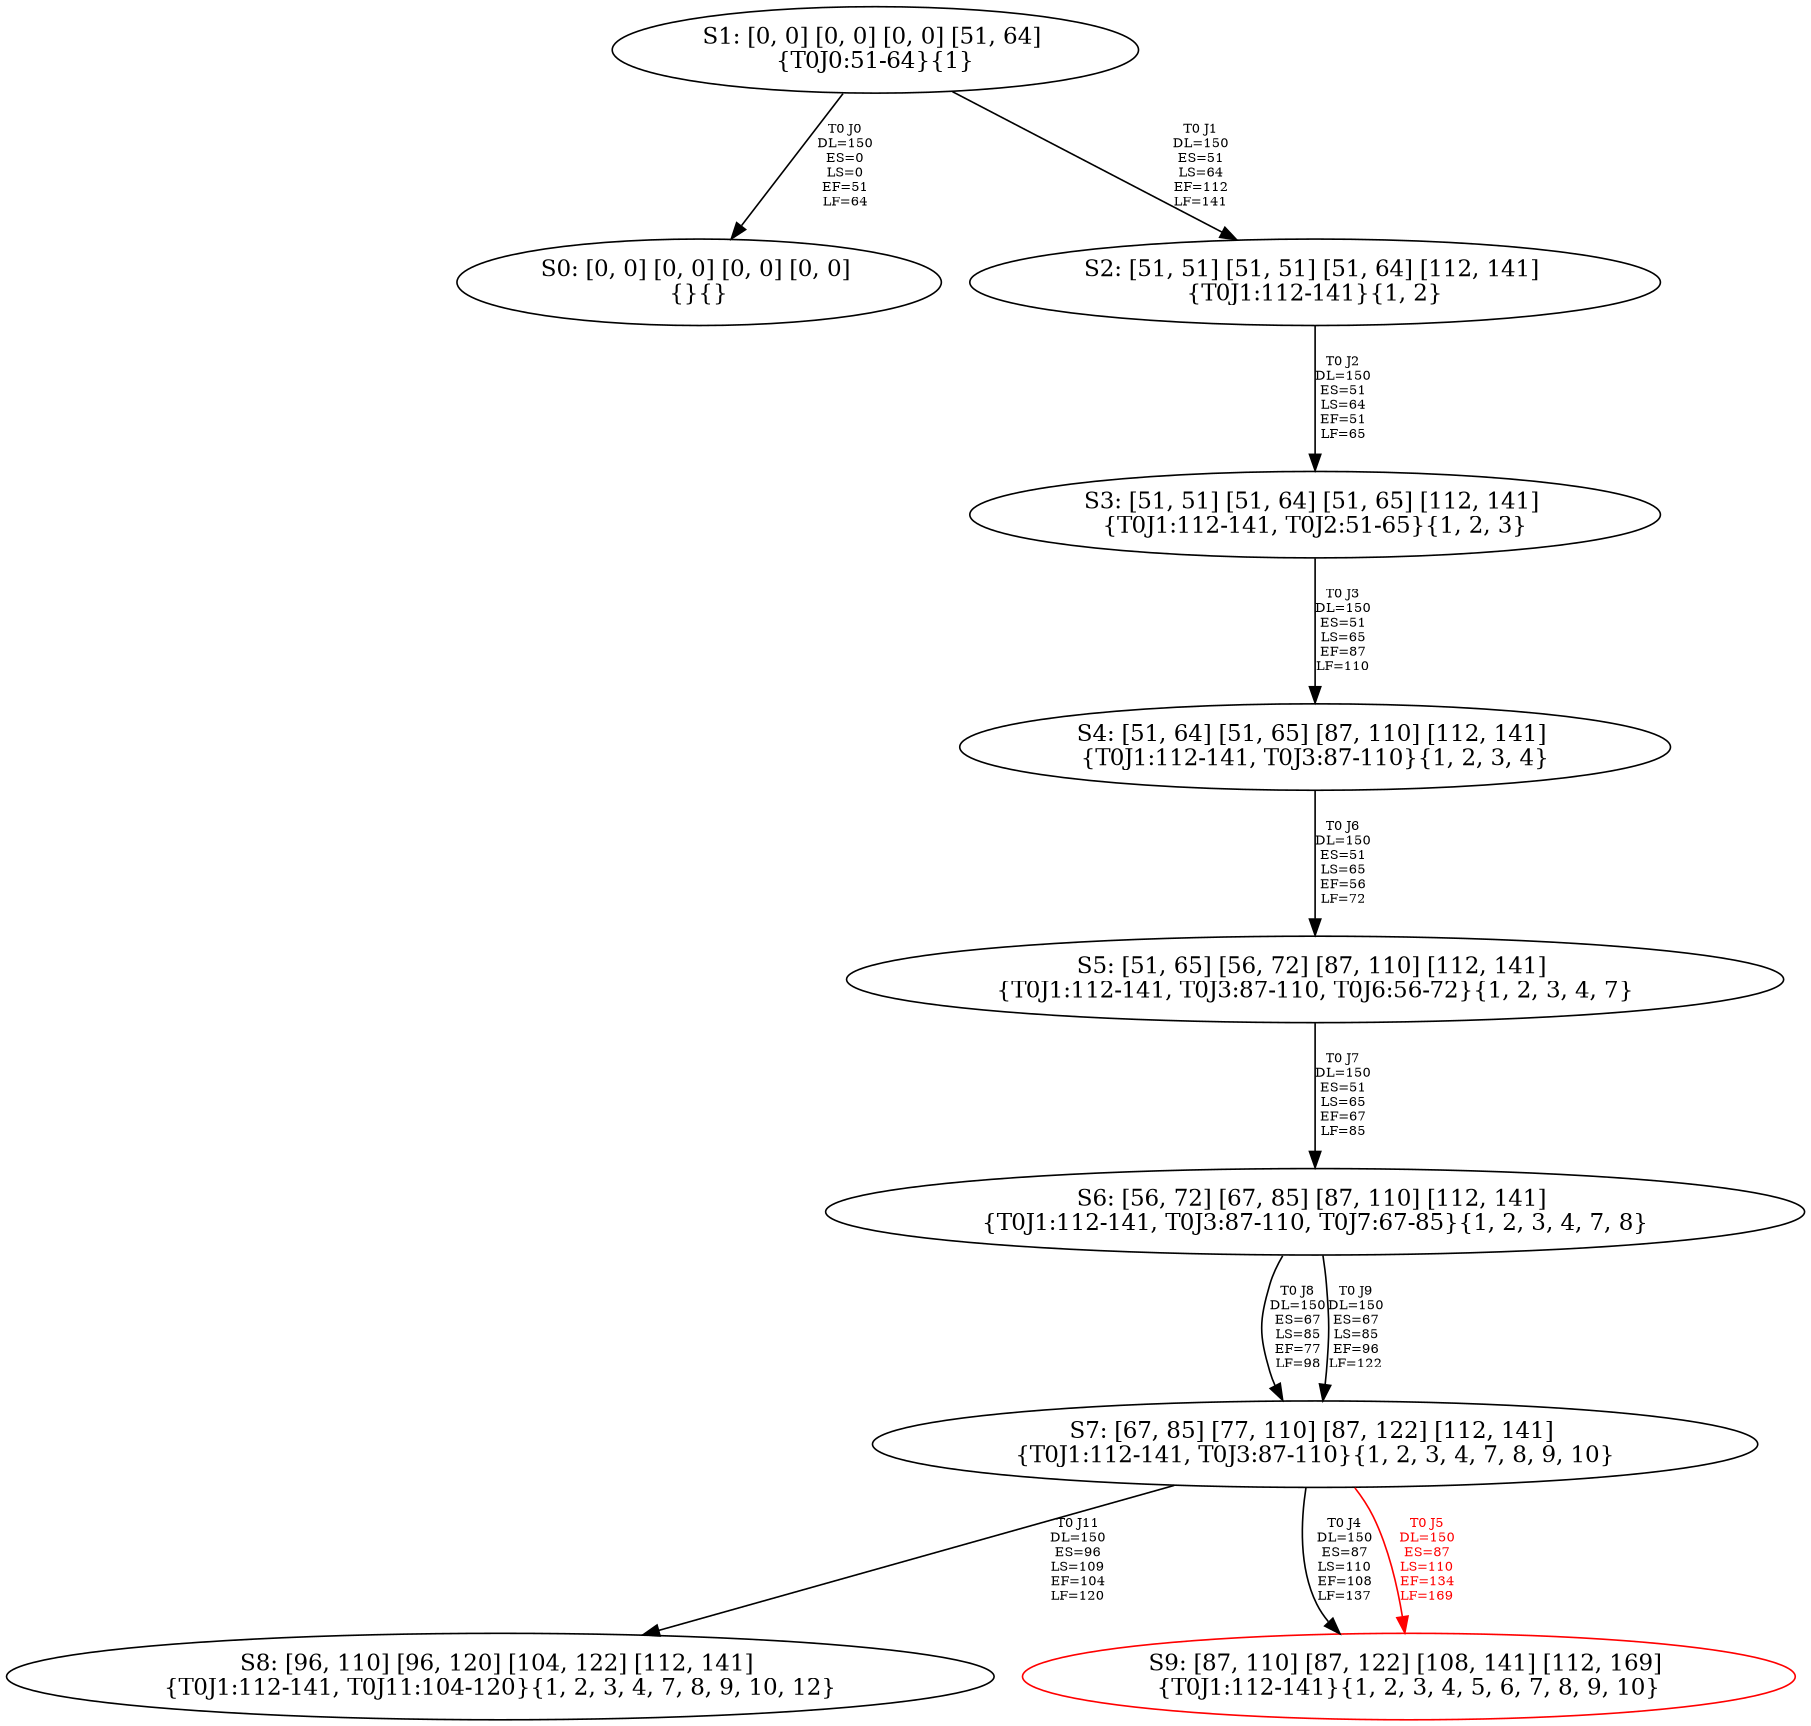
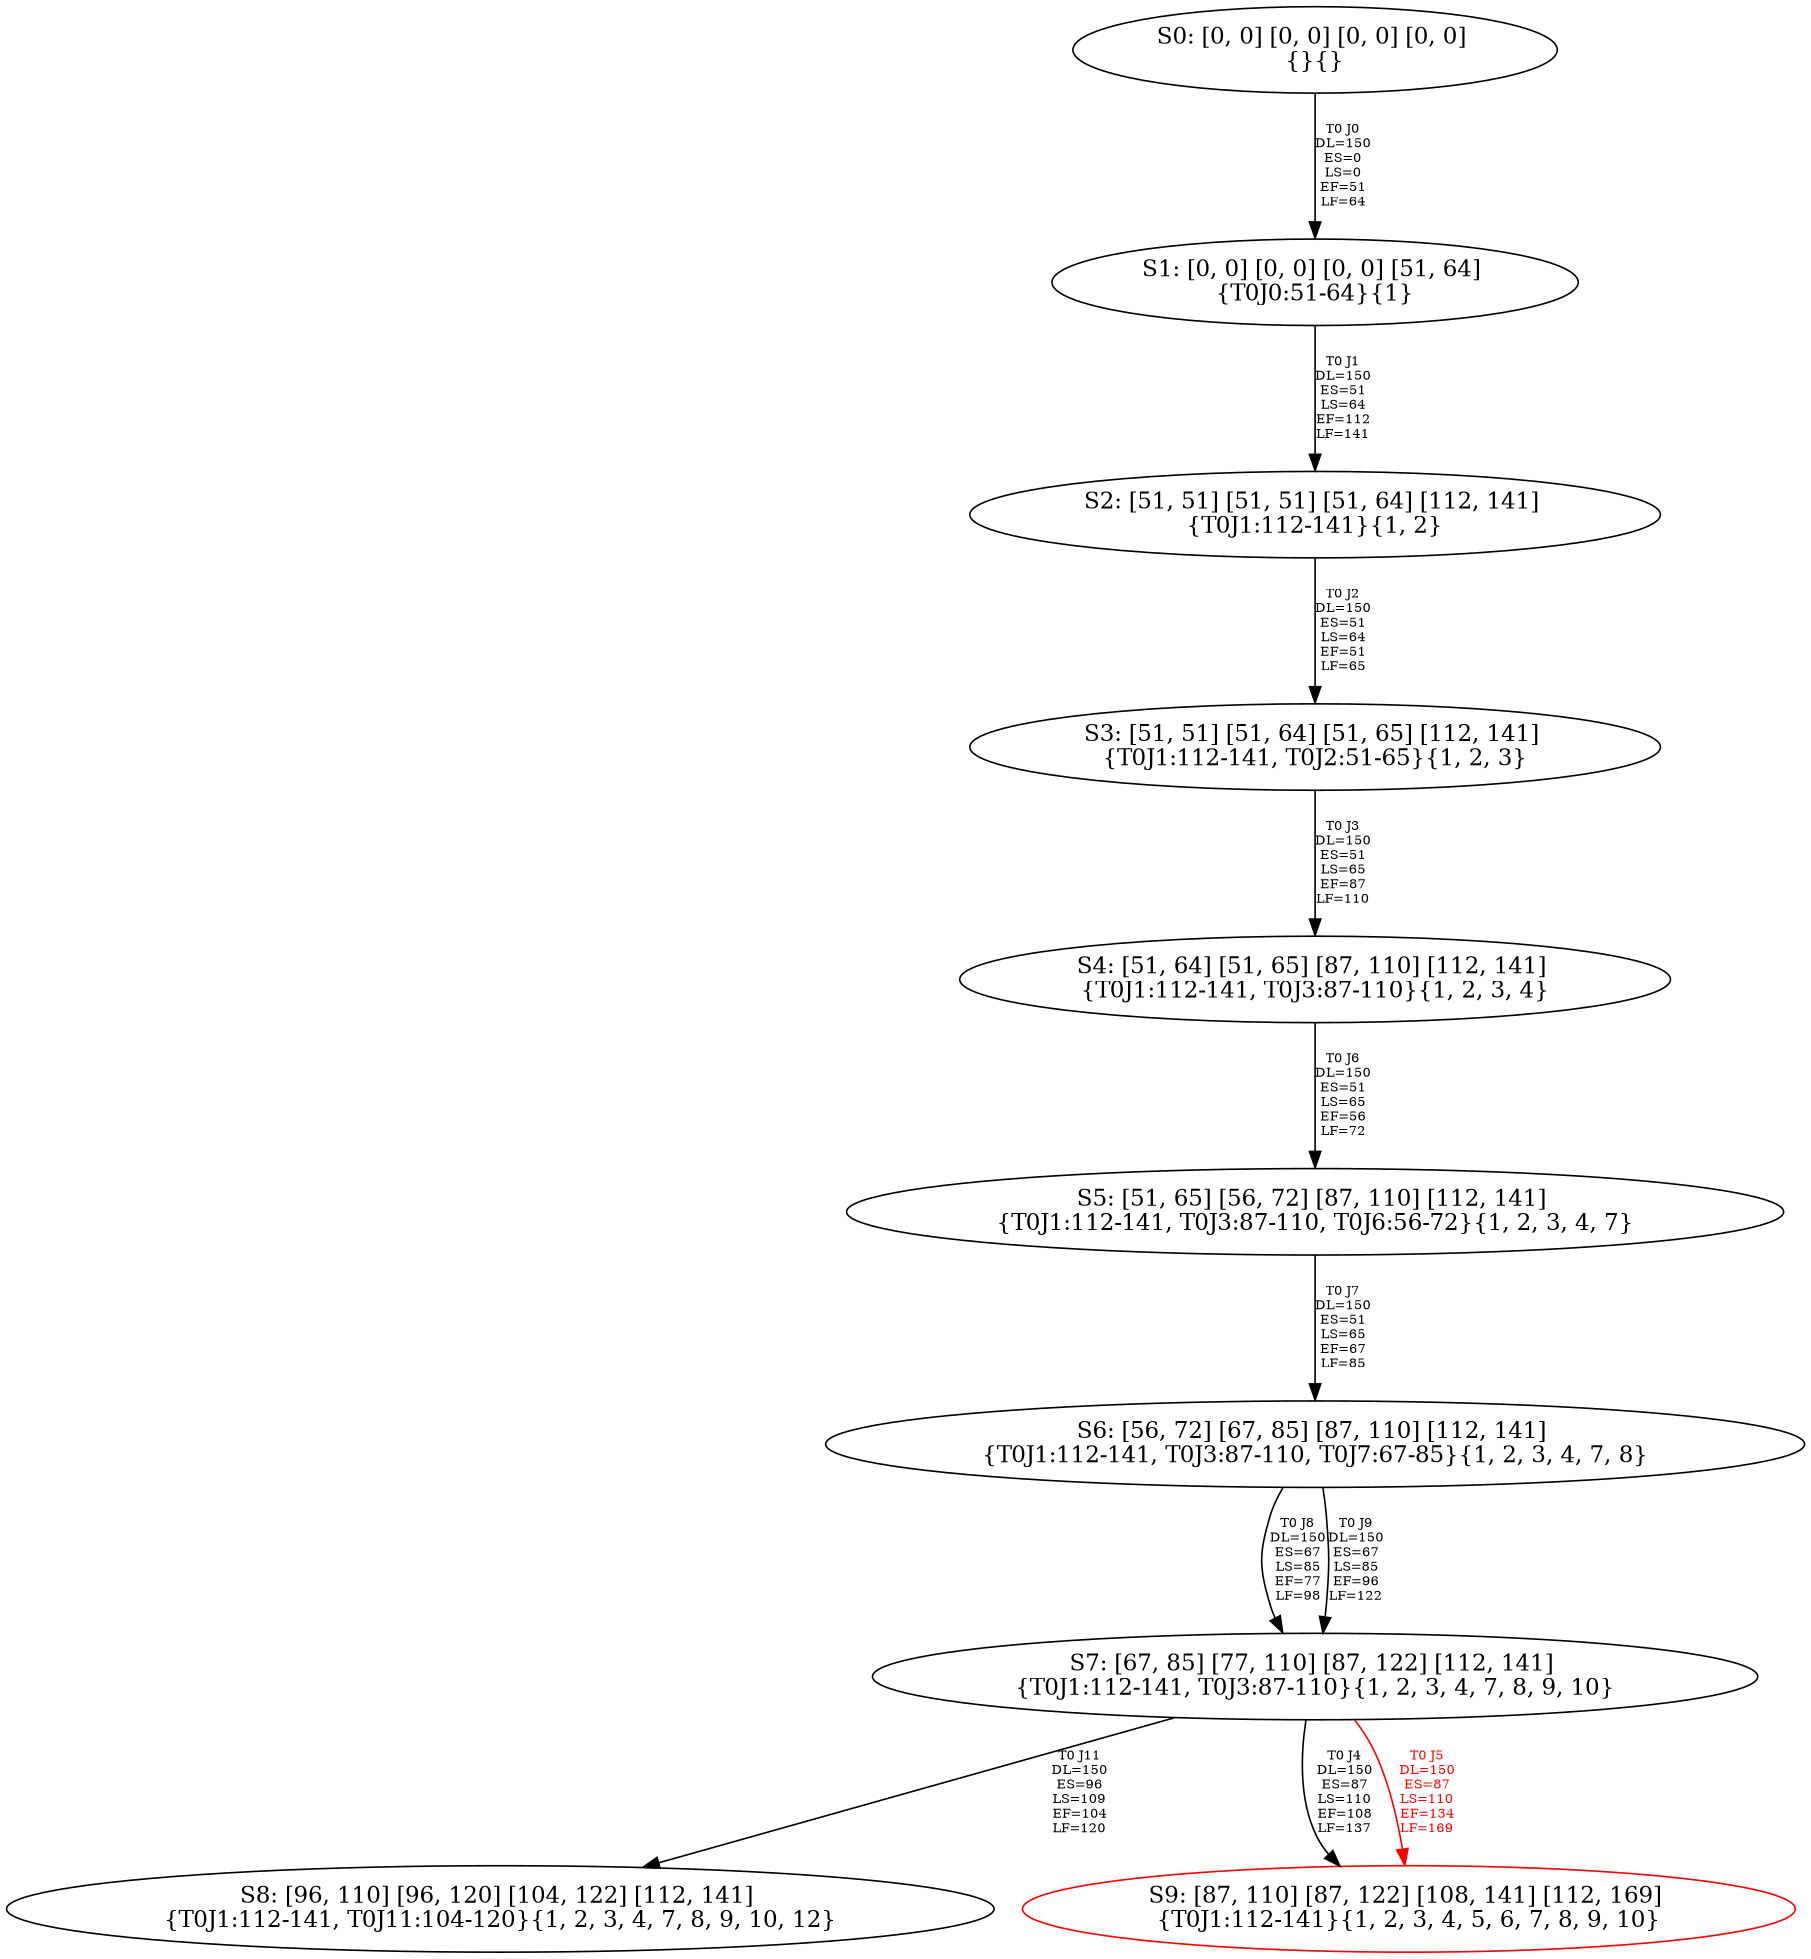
  digraph {
    edge [fontsize=8]
    n1 [label="S0: [0, 0] [0, 0] [0, 0] [0, 0] \n{}{}"]
    n2 [label="S1: [0, 0] [0, 0] [0, 0] [51, 64] \n{T0J0:51-64}{1}"]
    n3 [label="S2: [51, 51] [51, 51] [51, 64] [112, 141] \n{T0J1:112-141}{1, 2}"]
    n4 [label="S3: [51, 51] [51, 64] [51, 65] [112, 141] \n{T0J1:112-141, T0J2:51-65}{1, 2, 3}"]
    n5 [label="S4: [51, 64] [51, 65] [87, 110] [112, 141] \n{T0J1:112-141, T0J3:87-110}{1, 2, 3, 4}"]
    n6 [label="S5: [51, 65] [56, 72] [87, 110] [112, 141] \n{T0J1:112-141, T0J3:87-110, T0J6:56-72}{1, 2, 3, 4, 7}"]
    n7 [label="S6: [56, 72] [67, 85] [87, 110] [112, 141] \n{T0J1:112-141, T0J3:87-110, T0J7:67-85}{1, 2, 3, 4, 7, 8}"]
    n8 [label="S7: [67, 85] [77, 110] [87, 122] [112, 141] \n{T0J1:112-141, T0J3:87-110}{1, 2, 3, 4, 7, 8, 9, 10}"]
    n9 [label="S8: [96, 110] [96, 120] [104, 122] [112, 141] \n{T0J1:112-141, T0J11:104-120}{1, 2, 3, 4, 7, 8, 9, 10, 12}"]
    n10 [color=Red label="S9: [87, 110] [87, 122] [108, 141] [112, 169] \n{T0J1:112-141}{1, 2, 3, 4, 5, 6, 7, 8, 9, 10}"]
-   n2 -> n1 [label="T0 J0\nDL=150\nES=0\nLS=0\nEF=51\nLF=64"]
+   n1 -> n2 [label="T0 J0\nDL=150\nES=0\nLS=0\nEF=51\nLF=64"]
    n2 -> n3 [label="T0 J1\nDL=150\nES=51\nLS=64\nEF=112\nLF=141"]
    n3 -> n4 [label="T0 J2\nDL=150\nES=51\nLS=64\nEF=51\nLF=65"]
    n4 -> n5 [label="T0 J3\nDL=150\nES=51\nLS=65\nEF=87\nLF=110"]
    n5 -> n6 [label="T0 J6\nDL=150\nES=51\nLS=65\nEF=56\nLF=72"]
    n6 -> n7 [label="T0 J7\nDL=150\nES=51\nLS=65\nEF=67\nLF=85"]
    n7 -> n8 [label="T0 J8\nDL=150\nES=67\nLS=85\nEF=77\nLF=98"]
    n7 -> n8 [label="T0 J9\nDL=150\nES=67\nLS=85\nEF=96\nLF=122"]
    n8 -> n9 [label="T0 J11\nDL=150\nES=96\nLS=109\nEF=104\nLF=120"]
    n8 -> n10 [label="T0 J4\nDL=150\nES=87\nLS=110\nEF=108\nLF=137"]
    n8 -> n10 [color=Red fontcolor=Red label="T0 J5\nDL=150\nES=87\nLS=110\nEF=134\nLF=169"]
  }
